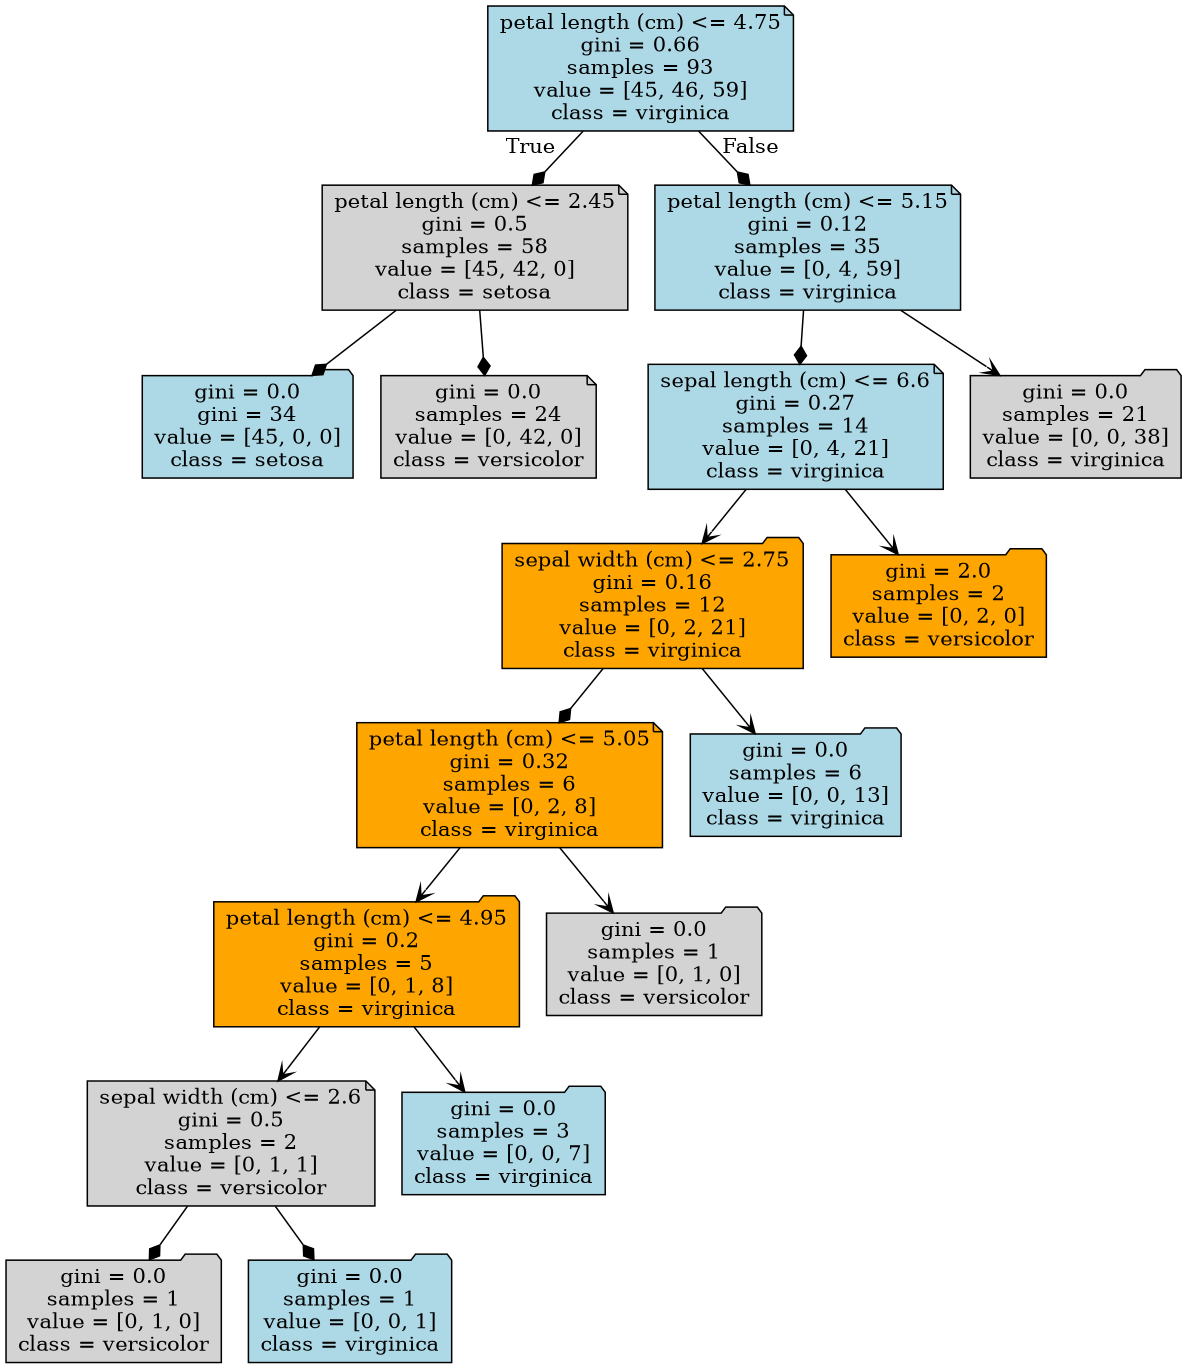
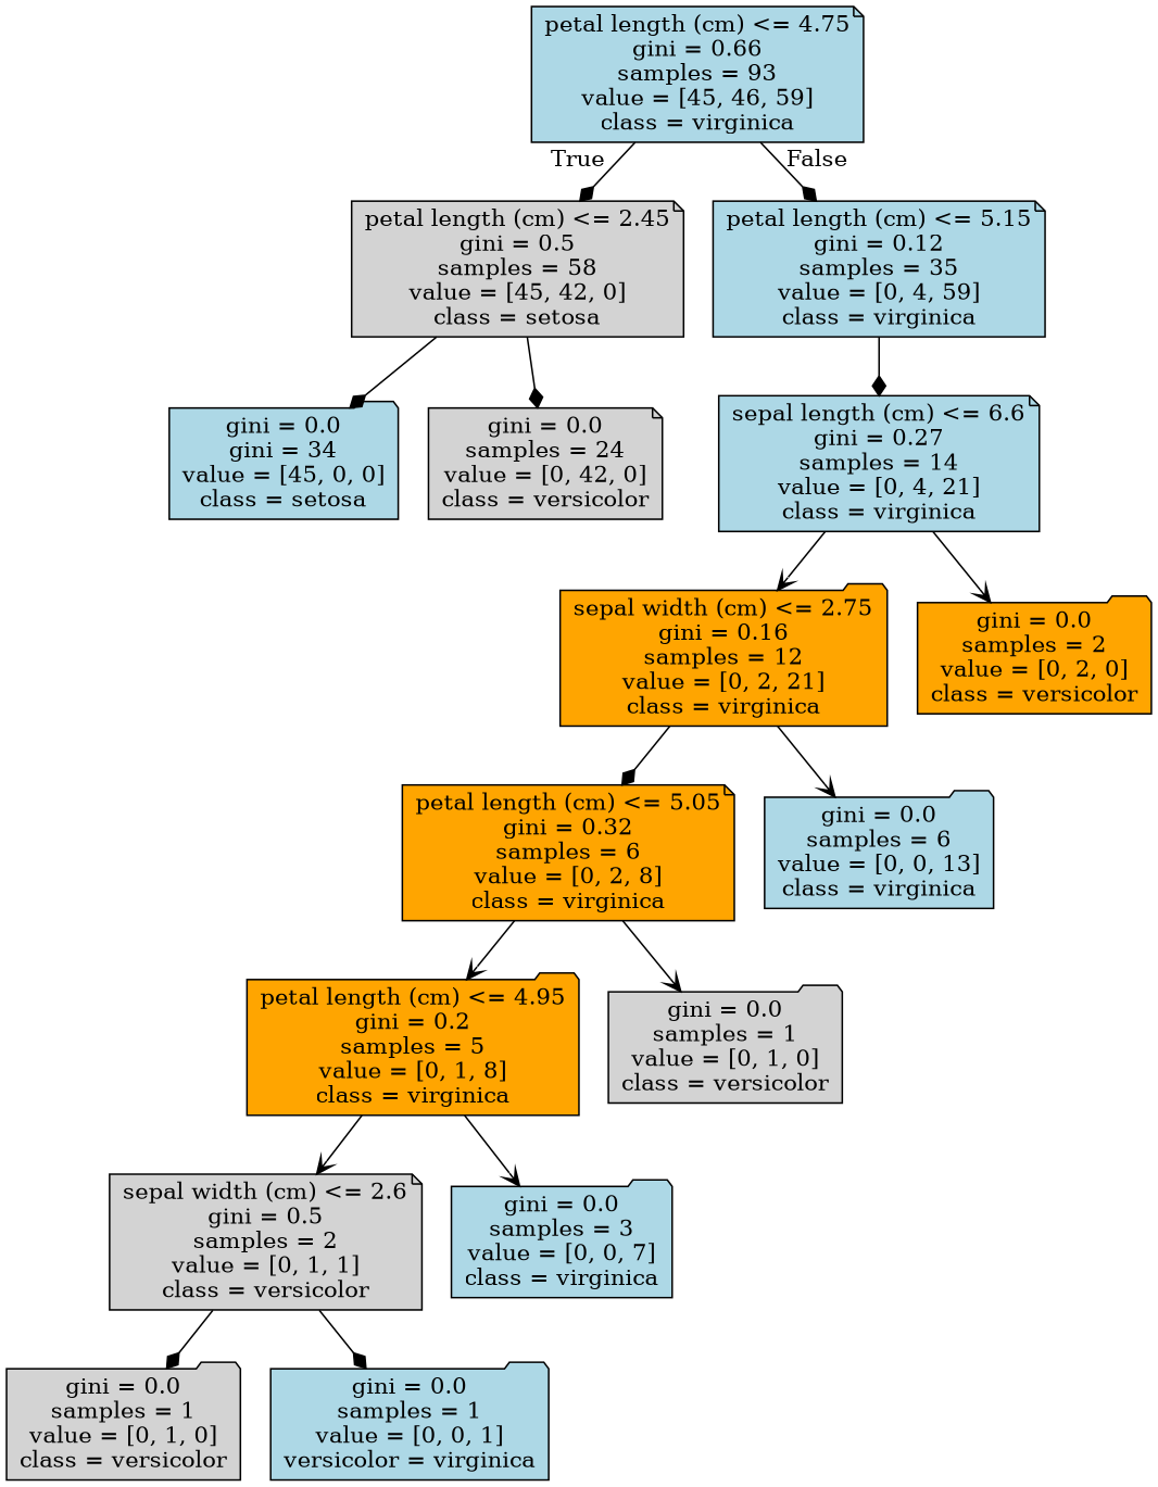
  digraph {
    fontname="DejaVu Serif"
    node [color=black fillcolor=lightblue fontname="DejaVu Serif" shape=folder style="filled, rounded"]
    edge [arrowhead=diamond fontname="DejaVu Serif"]
    n1 [label="petal length (cm) <= 4.75\ngini = 0.66\nsamples = 93\nvalue = [45, 46, 59]\nclass = virginica" shape=note]
    n2 [fillcolor=lightgrey label="petal length (cm) <= 2.45\ngini = 0.5\nsamples = 58\nvalue = [45, 42, 0]\nclass = setosa" shape=note]
    n3 [label="petal length (cm) <= 5.15\ngini = 0.12\nsamples = 35\nvalue = [0, 4, 59]\nclass = virginica" shape=note]
    n4 [label="gini = 0.0\ngini = 34\nvalue = [45, 0, 0]\nclass = setosa"]
    n5 [fillcolor=lightgrey label="gini = 0.0\nsamples = 24\nvalue = [0, 42, 0]\nclass = versicolor" shape=note]
    n6 [label="sepal length (cm) <= 6.6\ngini = 0.27\nsamples = 14\nvalue = [0, 4, 21]\nclass = virginica" shape=note]
-   n7 [fillcolor=lightgrey label="gini = 0.0\nsamples = 21\nvalue = [0, 0, 38]\nclass = virginica"]
    n8 [fillcolor=orange label="sepal width (cm) <= 2.75\ngini = 0.16\nsamples = 12\nvalue = [0, 2, 21]\nclass = virginica"]
-   n9 [fillcolor=orange label="gini = 2.0\nsamples = 2\nvalue = [0, 2, 0]\nclass = versicolor"]
+   n9 [fillcolor=orange label="gini = 0.0\nsamples = 2\nvalue = [0, 2, 0]\nclass = versicolor"]
    n10 [fillcolor=orange label="petal length (cm) <= 5.05\ngini = 0.32\nsamples = 6\nvalue = [0, 2, 8]\nclass = virginica" shape=note]
    n11 [label="gini = 0.0\nsamples = 6\nvalue = [0, 0, 13]\nclass = virginica"]
    n12 [fillcolor=orange label="petal length (cm) <= 4.95\ngini = 0.2\nsamples = 5\nvalue = [0, 1, 8]\nclass = virginica"]
    n13 [fillcolor=lightgrey label="gini = 0.0\nsamples = 1\nvalue = [0, 1, 0]\nclass = versicolor"]
    n14 [fillcolor=lightgrey label="sepal width (cm) <= 2.6\ngini = 0.5\nsamples = 2\nvalue = [0, 1, 1]\nclass = versicolor" shape=note]
    n15 [label="gini = 0.0\nsamples = 3\nvalue = [0, 0, 7]\nclass = virginica"]
    n16 [fillcolor=lightgrey label="gini = 0.0\nsamples = 1\nvalue = [0, 1, 0]\nclass = versicolor"]
-   n17 [label="gini = 0.0\nsamples = 1\nvalue = [0, 0, 1]\nclass = virginica"]
+   n17 [label="gini = 0.0\nsamples = 1\nvalue = [0, 0, 1]\nversicolor = virginica"]
    n1 -> n2 [headlabel=True labelangle=45 labeldistance=2.5]
    n1 -> n3 [headlabel=False labelangle=-45 labeldistance=2.5]
    n2 -> n4
    n2 -> n5
    n3 -> n6
-   n3 -> n7 [arrowhead=vee]
    n6 -> n8 [arrowhead=vee]
    n6 -> n9 [arrowhead=vee]
    n8 -> n10
    n8 -> n11 [arrowhead=vee]
    n10 -> n12 [arrowhead=vee]
    n10 -> n13 [arrowhead=vee]
    n12 -> n14 [arrowhead=vee]
    n12 -> n15 [arrowhead=vee]
    n14 -> n16
    n14 -> n17
  }
